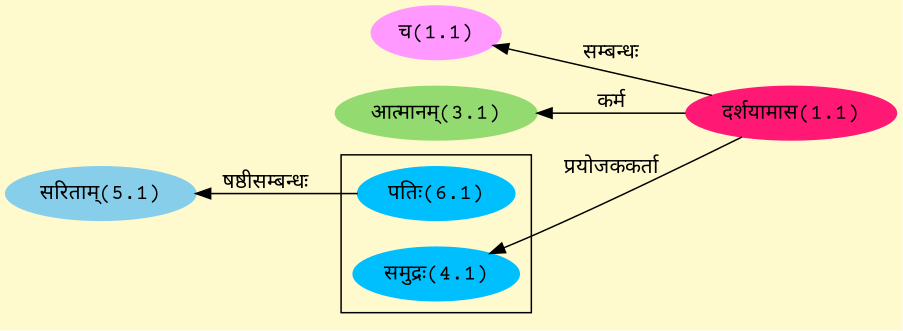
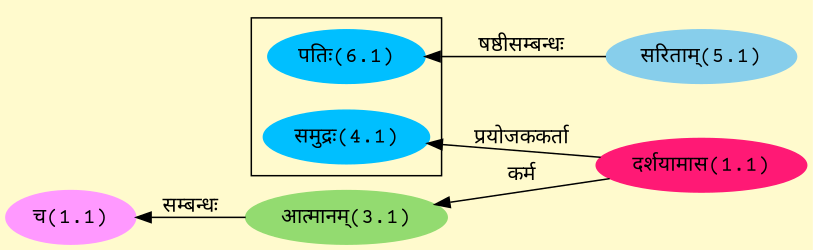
  digraph {
    bgcolor=lemonchiffon1
    compound=true
    fontname="Courier Prime"
    rankdir=LR
    node [color="#00BFFF" fontname="Courier Prime" style=filled]
    edge [dir=back fontname="Courier Prime"]
    n1 [label="पतिः(6.1)"]
    n2 [label="समुद्रः(4.1)"]
    n3 [color="#FF1975" label="दर्शयामास(1.1)"]
    n4 [color="#FF99FF" label="च(1.1)"]
    n5 [color="#93DB70" label="आत्मानम्(3.1)"]
    n6 [color="#87CEEB" label="सरिताम्(5.1)"]
    subgraph cluster_1 {
      n1
      n2
    }
    n2 -> n3 [label="प्रयोजककर्ता"]
-   n4 -> n3 [label="सम्बन्धः"]
+   n4 -> n5 [label="सम्बन्धः"]
    n5 -> n3 [label="कर्म"]
-   n6 -> n1 [label="षष्ठीसम्बन्धः"]
+   n1 -> n6 [label="षष्ठीसम्बन्धः"]
  }
